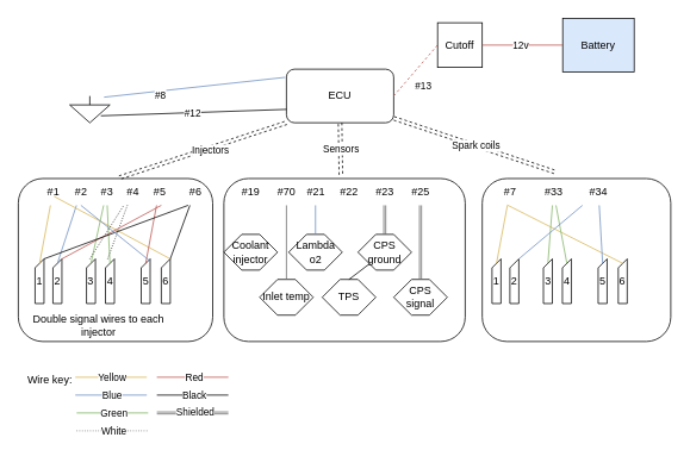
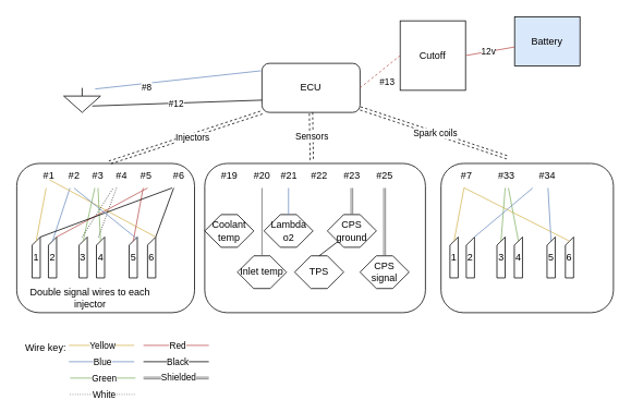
  <mxCell id="0" />
  <mxCell id="1" parent="0" />
  <mxCell id="2" value="" style="rounded=1;whiteSpace=wrap;html=1;" vertex="1" parent="1"><mxGeometry x="250" y="199.47" width="270" height="182.53" as="geometry" /></mxCell>
  <mxCell id="3" value="" style="rounded=1;whiteSpace=wrap;html=1;" vertex="1" parent="1"><mxGeometry x="20" y="199.47" width="217.5" height="182.53" as="geometry" /></mxCell>
  <mxCell id="4" value="ECU" style="rounded=1;whiteSpace=wrap;html=1;" vertex="1" parent="1"><mxGeometry x="320" y="77" width="120" height="60" as="geometry" /></mxCell>
  <mxCell id="5" value="Battery" style="rounded=0;whiteSpace=wrap;html=1;fillColor=#dae8fc;" vertex="1" parent="1"><mxGeometry x="629.08" y="20" width="80" height="60" as="geometry" /></mxCell>
- <mxCell id="6" value="Cutoff" style="whiteSpace=wrap;html=1;aspect=fixed;" vertex="1" parent="1"><mxGeometry x="489.08" y="25" width="50" height="50" as="geometry" /></mxCell>
+ <mxCell id="6" value="Cutoff" style="whiteSpace=wrap;html=1;aspect=fixed;" vertex="1" parent="1"><mxGeometry x="489.08" y="25" width="80" height="85" as="geometry" /></mxCell>
  <mxCell id="7" value="" style="endArrow=none;html=1;rounded=0;entryX=0;entryY=0.5;entryDx=0;entryDy=0;exitX=1;exitY=0.5;exitDx=0;exitDy=0;fillColor=#f8cecc;strokeColor=#b85450;dashed=1;" edge="1" parent="1" source="4" target="6"><mxGeometry width="50" height="50" relative="1" as="geometry"><mxPoint x="620" y="372" as="sourcePoint" /><mxPoint x="670" y="322" as="targetPoint" /></mxGeometry></mxCell>
  <mxCell id="8" value="#13" style="edgeLabel;html=1;align=center;verticalAlign=middle;resizable=0;points=[];" vertex="1" connectable="0" parent="7"><mxGeometry x="-0.584" y="2" relative="1" as="geometry"><mxPoint x="24" y="2" as="offset" /></mxGeometry></mxCell>
  <mxCell id="9" value="" style="endArrow=none;html=1;rounded=0;exitX=1;exitY=0.5;exitDx=0;exitDy=0;fillColor=#f8cecc;strokeColor=#b85450;" edge="1" parent="1" source="6" target="5"><mxGeometry width="50" height="50" relative="1" as="geometry"><mxPoint x="629.08" y="340" as="sourcePoint" /><mxPoint x="679.08" y="290" as="targetPoint" /></mxGeometry></mxCell>
  <mxCell id="10" value="12v" style="edgeLabel;html=1;align=center;verticalAlign=middle;resizable=0;points=[];" vertex="1" connectable="0" parent="9"><mxGeometry x="-0.067" relative="1" as="geometry"><mxPoint as="offset" /></mxGeometry></mxCell>
  <mxCell id="11" value="" style="pointerEvents=1;verticalLabelPosition=bottom;shadow=0;dashed=0;align=center;html=1;verticalAlign=top;shape=mxgraph.electrical.signal_sources.signal_ground;" vertex="1" parent="1"><mxGeometry x="77.5" y="107" width="45" height="30" as="geometry" /></mxCell>
  <mxCell id="12" value="" style="endArrow=none;html=1;rounded=0;entryX=0.854;entryY=0.045;entryDx=0;entryDy=0;entryPerimeter=0;exitX=-0.011;exitY=0.152;exitDx=0;exitDy=0;fillColor=#dae8fc;strokeColor=#6c8ebf;exitPerimeter=0;" edge="1" parent="1" source="4" target="11"><mxGeometry width="50" height="50" relative="1" as="geometry"><mxPoint x="620" y="222" as="sourcePoint" /><mxPoint x="670" y="172" as="targetPoint" /></mxGeometry></mxCell>
  <mxCell id="13" value="#8" style="edgeLabel;html=1;align=center;verticalAlign=middle;resizable=0;points=[];" vertex="1" connectable="0" parent="12"><mxGeometry x="0.441" y="1" relative="1" as="geometry"><mxPoint x="6" y="2" as="offset" /></mxGeometry></mxCell>
  <mxCell id="14" value="" style="shape=link;html=1;rounded=0;exitX=0;exitY=1;exitDx=0;exitDy=0;entryX=0.143;entryY=-0.036;entryDx=0;entryDy=0;entryPerimeter=0;shadow=0;dashed=1;" edge="1" parent="1" source="4" target="32"><mxGeometry width="100" relative="1" as="geometry"><mxPoint x="440" y="142" as="sourcePoint" /><mxPoint x="280" y="212" as="targetPoint" /></mxGeometry></mxCell>
  <mxCell id="15" value="Injectors" style="edgeLabel;html=1;align=center;verticalAlign=middle;resizable=0;points=[];" vertex="1" connectable="0" parent="14"><mxGeometry x="-0.08" relative="1" as="geometry"><mxPoint y="2" as="offset" /></mxGeometry></mxCell>
  <mxCell id="16" value="" style="endArrow=none;html=1;rounded=0;entryX=0.775;entryY=0.74;entryDx=0;entryDy=0;entryPerimeter=0;exitX=0;exitY=0.75;exitDx=0;exitDy=0;" edge="1" parent="1" source="4" target="11"><mxGeometry width="50" height="50" relative="1" as="geometry"><mxPoint x="470" y="172" as="sourcePoint" /><mxPoint x="520" y="122" as="targetPoint" /></mxGeometry></mxCell>
  <mxCell id="17" value="#12" style="edgeLabel;html=1;align=center;verticalAlign=middle;resizable=0;points=[];" vertex="1" connectable="0" parent="16"><mxGeometry x="0.017" relative="1" as="geometry"><mxPoint as="offset" /></mxGeometry></mxCell>
  <mxCell id="18" value="1" style="shape=card;whiteSpace=wrap;html=1;" vertex="1" parent="1"><mxGeometry x="38.75" y="289.47" width="10" height="50" as="geometry" /></mxCell>
  <mxCell id="19" value="2" style="shape=card;whiteSpace=wrap;html=1;" vertex="1" parent="1"><mxGeometry x="58.75" y="289.47" width="10" height="50" as="geometry" /></mxCell>
  <mxCell id="20" value="3" style="shape=card;whiteSpace=wrap;html=1;" vertex="1" parent="1"><mxGeometry x="96.25" y="289.47" width="10" height="50" as="geometry" /></mxCell>
  <mxCell id="21" value="4" style="shape=card;whiteSpace=wrap;html=1;" vertex="1" parent="1"><mxGeometry x="117.5" y="289.47" width="10" height="50" as="geometry" /></mxCell>
  <mxCell id="22" value="5" style="shape=card;whiteSpace=wrap;html=1;" vertex="1" parent="1"><mxGeometry x="157.5" y="289.47" width="10" height="50" as="geometry" /></mxCell>
  <mxCell id="23" value="6" style="shape=card;whiteSpace=wrap;html=1;" vertex="1" parent="1"><mxGeometry x="180" y="289.47" width="10" height="50" as="geometry" /></mxCell>
  <mxCell id="24" value="" style="endArrow=none;html=1;rounded=0;entryX=0;entryY=0;entryDx=5;entryDy=5;entryPerimeter=0;fillColor=#fff2cc;strokeColor=#d6b656;" edge="1" parent="1" source="25" target="18"><mxGeometry width="50" height="50" relative="1" as="geometry"><mxPoint x="100" y="219.47" as="sourcePoint" /><mxPoint x="360" y="129.47" as="targetPoint" /></mxGeometry></mxCell>
  <mxCell id="25" value="#1" style="text;html=1;align=center;verticalAlign=middle;resizable=0;points=[];autosize=1;strokeColor=none;fillColor=none;" vertex="1" parent="1"><mxGeometry x="38.75" y="199.47" width="40" height="30" as="geometry" /></mxCell>
  <mxCell id="26" value="" style="endArrow=none;html=1;rounded=0;fillColor=#dae8fc;strokeColor=#6c8ebf;entryX=0;entryY=0;entryDx=5;entryDy=5;entryPerimeter=0;" edge="1" parent="1" source="27" target="19"><mxGeometry width="50" height="50" relative="1" as="geometry"><mxPoint x="122.5" y="219.47" as="sourcePoint" /><mxPoint x="117.5" y="264.47" as="targetPoint" /></mxGeometry></mxCell>
  <mxCell id="27" value="#2" style="text;html=1;align=center;verticalAlign=middle;resizable=0;points=[];autosize=1;strokeColor=none;fillColor=none;" vertex="1" parent="1"><mxGeometry x="70" y="199.47" width="40" height="30" as="geometry" /></mxCell>
  <mxCell id="28" value="#3" style="text;html=1;align=center;verticalAlign=middle;resizable=0;points=[];autosize=1;strokeColor=none;fillColor=none;" vertex="1" parent="1"><mxGeometry x="98.75" y="199.47" width="40" height="30" as="geometry" /></mxCell>
  <mxCell id="29" value="" style="endArrow=none;html=1;rounded=0;entryX=0;entryY=0;entryDx=5;entryDy=5;entryPerimeter=0;fillColor=#d5e8d4;strokeColor=#82b366;" edge="1" parent="1" source="28" target="20"><mxGeometry width="50" height="50" relative="1" as="geometry"><mxPoint x="310" y="159.47" as="sourcePoint" /><mxPoint x="360" y="109.47" as="targetPoint" /></mxGeometry></mxCell>
  <mxCell id="30" value="" style="endArrow=none;html=1;rounded=0;exitX=1;exitY=0;exitDx=0;exitDy=0;exitPerimeter=0;fillColor=#fff2cc;strokeColor=#d6b656;" edge="1" parent="1" source="23"><mxGeometry width="50" height="50" relative="1" as="geometry"><mxPoint x="310" y="159.47" as="sourcePoint" /><mxPoint x="60" y="219.47" as="targetPoint" /></mxGeometry></mxCell>
  <mxCell id="31" value="" style="endArrow=none;html=1;rounded=0;entryX=0;entryY=0;entryDx=5;entryDy=5;entryPerimeter=0;fillColor=#d5e8d4;strokeColor=#82b366;" edge="1" parent="1" source="28" target="21"><mxGeometry width="50" height="50" relative="1" as="geometry"><mxPoint x="310" y="159.47" as="sourcePoint" /><mxPoint x="360" y="109.47" as="targetPoint" /></mxGeometry></mxCell>
  <mxCell id="32" value="#4" style="text;html=1;align=center;verticalAlign=middle;resizable=0;points=[];autosize=1;strokeColor=none;fillColor=none;" vertex="1" parent="1"><mxGeometry x="127.5" y="199.47" width="40" height="30" as="geometry" /></mxCell>
  <mxCell id="33" value="" style="endArrow=none;html=1;rounded=0;dashed=1;dashPattern=1 2;" edge="1" parent="1" target="32"><mxGeometry width="50" height="50" relative="1" as="geometry"><mxPoint x="100" y="289.47" as="sourcePoint" /><mxPoint x="360" y="109.47" as="targetPoint" /></mxGeometry></mxCell>
  <mxCell id="34" value="" style="endArrow=none;html=1;rounded=0;dashed=1;dashPattern=1 2;" edge="1" parent="1" target="32"><mxGeometry width="50" height="50" relative="1" as="geometry"><mxPoint x="120" y="289.47" as="sourcePoint" /><mxPoint x="360" y="109.47" as="targetPoint" /></mxGeometry></mxCell>
  <mxCell id="35" value="#5" style="text;html=1;align=center;verticalAlign=middle;resizable=0;points=[];autosize=1;strokeColor=none;fillColor=none;" vertex="1" parent="1"><mxGeometry x="157.5" y="199.47" width="40" height="30" as="geometry" /></mxCell>
  <mxCell id="36" value="" style="endArrow=none;html=1;rounded=0;fillColor=#f8cecc;strokeColor=#b85450;exitX=1;exitY=0;exitDx=0;exitDy=0;exitPerimeter=0;" edge="1" parent="1" source="19"><mxGeometry width="50" height="50" relative="1" as="geometry"><mxPoint x="80" y="289.47" as="sourcePoint" /><mxPoint x="180" y="229.47" as="targetPoint" /></mxGeometry></mxCell>
  <mxCell id="37" value="" style="endArrow=none;html=1;rounded=0;fillColor=#f8cecc;strokeColor=#b85450;exitX=0;exitY=0;exitDx=5;exitDy=5;exitPerimeter=0;" edge="1" parent="1" source="22" target="35"><mxGeometry width="50" height="50" relative="1" as="geometry"><mxPoint x="140" y="289.47" as="sourcePoint" /><mxPoint x="360" y="109.47" as="targetPoint" /></mxGeometry></mxCell>
  <mxCell id="38" value="#6" style="text;html=1;align=center;verticalAlign=middle;resizable=0;points=[];autosize=1;strokeColor=none;fillColor=none;" vertex="1" parent="1"><mxGeometry x="197.5" y="199.47" width="40" height="30" as="geometry" /></mxCell>
  <mxCell id="39" value="" style="endArrow=none;html=1;rounded=0;exitX=1;exitY=0;exitDx=0;exitDy=0;exitPerimeter=0;" edge="1" parent="1" source="18"><mxGeometry width="50" height="50" relative="1" as="geometry"><mxPoint x="60" y="289.47" as="sourcePoint" /><mxPoint x="210" y="229.47" as="targetPoint" /></mxGeometry></mxCell>
  <mxCell id="40" value="" style="endArrow=none;html=1;rounded=0;exitX=1;exitY=0;exitDx=0;exitDy=0;exitPerimeter=0;" edge="1" parent="1" source="23" target="38"><mxGeometry width="50" height="50" relative="1" as="geometry"><mxPoint x="180" y="289.47" as="sourcePoint" /><mxPoint x="360" y="109.47" as="targetPoint" /></mxGeometry></mxCell>
  <mxCell id="41" value="Double signal wires to each injector" style="text;html=1;align=center;verticalAlign=middle;whiteSpace=wrap;rounded=0;" vertex="1" parent="1"><mxGeometry x="20" y="349.47" width="180" height="30" as="geometry" /></mxCell>
  <mxCell id="42" value="" style="shape=link;html=1;rounded=0;exitX=0.5;exitY=1;exitDx=0;exitDy=0;dashed=1;entryX=0.273;entryY=-0.139;entryDx=0;entryDy=0;entryPerimeter=0;" edge="1" parent="1" source="4" target="53"><mxGeometry width="100" relative="1" as="geometry"><mxPoint x="360" y="192" as="sourcePoint" /><mxPoint x="360" y="192" as="targetPoint" /></mxGeometry></mxCell>
  <mxCell id="43" value="Sensors" style="edgeLabel;html=1;align=center;verticalAlign=middle;resizable=0;points=[];" vertex="1" connectable="0" parent="42"><mxGeometry x="0.013" relative="1" as="geometry"><mxPoint as="offset" /></mxGeometry></mxCell>
  <mxCell id="44" value="#19" style="text;html=1;align=center;verticalAlign=middle;resizable=0;points=[];autosize=1;strokeColor=none;fillColor=none;" vertex="1" parent="1"><mxGeometry x="260" y="199.47" width="40" height="30" as="geometry" /></mxCell>
- <mxCell id="45" value="Coolant injector" style="shape=hexagon;perimeter=hexagonPerimeter2;whiteSpace=wrap;html=1;fixedSize=1;" vertex="1" parent="1"><mxGeometry x="250" y="262" width="60" height="40" as="geometry" /></mxCell>
- <mxCell id="46" value="#70" style="text;html=1;align=center;verticalAlign=middle;resizable=0;points=[];autosize=1;strokeColor=none;fillColor=none;" vertex="1" parent="1"><mxGeometry x="300" y="199.47" width="40" height="30" as="geometry" /></mxCell>
+ <mxCell id="45" value="Coolant temp" style="shape=hexagon;perimeter=hexagonPerimeter2;whiteSpace=wrap;html=1;fixedSize=1;" vertex="1" parent="1"><mxGeometry x="250" y="262" width="60" height="40" as="geometry" /></mxCell>
+ <mxCell id="46" value="#20" style="text;html=1;align=center;verticalAlign=middle;resizable=0;points=[];autosize=1;strokeColor=none;fillColor=none;" vertex="1" parent="1"><mxGeometry x="300" y="199.47" width="40" height="30" as="geometry" /></mxCell>
  <mxCell id="47" value="Inlet temp" style="shape=hexagon;perimeter=hexagonPerimeter2;whiteSpace=wrap;html=1;fixedSize=1;" vertex="1" parent="1"><mxGeometry x="290" y="312.47" width="60" height="40" as="geometry" /></mxCell>
  <mxCell id="48" value="" style="endArrow=none;html=1;rounded=0;exitX=0.5;exitY=0;exitDx=0;exitDy=0;fillColor=#f5f5f5;strokeColor=#666666;" edge="1" parent="1" source="47"><mxGeometry width="50" height="50" relative="1" as="geometry"><mxPoint x="370" y="222.47" as="sourcePoint" /><mxPoint x="320" y="229.47" as="targetPoint" /></mxGeometry></mxCell>
  <mxCell id="49" value="" style="endArrow=none;html=1;rounded=0;entryX=0;entryY=0;entryDx=5;entryDy=5;entryPerimeter=0;fillColor=#dae8fc;strokeColor=#6c8ebf;" edge="1" parent="1"><mxGeometry width="50" height="50" relative="1" as="geometry"><mxPoint x="167.5" y="292" as="sourcePoint" /><mxPoint x="90" y="229.47" as="targetPoint" /></mxGeometry></mxCell>
  <mxCell id="50" value="#21" style="text;html=1;align=center;verticalAlign=middle;resizable=0;points=[];autosize=1;strokeColor=none;fillColor=none;" vertex="1" parent="1"><mxGeometry x="332.5" y="199.47" width="40" height="30" as="geometry" /></mxCell>
  <mxCell id="51" value="Lambda o2" style="shape=hexagon;perimeter=hexagonPerimeter2;whiteSpace=wrap;html=1;fixedSize=1;" vertex="1" parent="1"><mxGeometry x="322.5" y="262" width="60" height="40" as="geometry" /></mxCell>
  <mxCell id="52" value="" style="endArrow=none;html=1;rounded=0;exitX=0.5;exitY=0;exitDx=0;exitDy=0;fillColor=#dae8fc;strokeColor=#6c8ebf;" edge="1" parent="1" source="51"><mxGeometry width="50" height="50" relative="1" as="geometry"><mxPoint x="402.5" y="222.47" as="sourcePoint" /><mxPoint x="352.5" y="229.47" as="targetPoint" /></mxGeometry></mxCell>
  <mxCell id="53" value="#22" style="text;html=1;align=center;verticalAlign=middle;resizable=0;points=[];autosize=1;strokeColor=none;fillColor=none;" vertex="1" parent="1"><mxGeometry x="370" y="199.47" width="40" height="30" as="geometry" /></mxCell>
  <mxCell id="54" value="TPS" style="shape=hexagon;perimeter=hexagonPerimeter2;whiteSpace=wrap;html=1;fixedSize=1;" vertex="1" parent="1"><mxGeometry x="360" y="312.47" width="60" height="40" as="geometry" /></mxCell>
  <mxCell id="55" value="" style="endArrow=none;html=1;rounded=0;exitX=0.5;exitY=0;exitDx=0;exitDy=0;" edge="1" parent="1" source="54" target="57"><mxGeometry width="50" height="50" relative="1" as="geometry"><mxPoint x="330" y="222" as="sourcePoint" /><mxPoint x="380" y="172" as="targetPoint" /></mxGeometry></mxCell>
  <mxCell id="56" value="#23" style="text;html=1;align=center;verticalAlign=middle;resizable=0;points=[];autosize=1;strokeColor=none;fillColor=none;" vertex="1" parent="1"><mxGeometry x="410" y="199.47" width="40" height="30" as="geometry" /></mxCell>
  <mxCell id="57" value="CPS ground" style="shape=hexagon;perimeter=hexagonPerimeter2;whiteSpace=wrap;html=1;fixedSize=1;" vertex="1" parent="1"><mxGeometry x="400" y="262" width="60" height="40" as="geometry" /></mxCell>
  <mxCell id="58" value="" style="shape=link;html=1;rounded=0;width=-2.143;fillColor=#f5f5f5;strokeColor=#666666;" edge="1" parent="1" target="56"><mxGeometry width="100" relative="1" as="geometry"><mxPoint x="430" y="262" as="sourcePoint" /><mxPoint x="490" y="242" as="targetPoint" /></mxGeometry></mxCell>
  <mxCell id="59" value="#25" style="text;html=1;align=center;verticalAlign=middle;resizable=0;points=[];autosize=1;strokeColor=none;fillColor=none;" vertex="1" parent="1"><mxGeometry x="450" y="199.47" width="40" height="30" as="geometry" /></mxCell>
  <mxCell id="60" value="CPS signal" style="shape=hexagon;perimeter=hexagonPerimeter2;whiteSpace=wrap;html=1;fixedSize=1;" vertex="1" parent="1"><mxGeometry x="440" y="312.47" width="60" height="40" as="geometry" /></mxCell>
  <mxCell id="61" value="" style="shape=link;html=1;rounded=0;width=-2.143;fillColor=#f5f5f5;strokeColor=#666666;exitX=0.5;exitY=0;exitDx=0;exitDy=0;" edge="1" parent="1" target="59" source="60"><mxGeometry width="100" relative="1" as="geometry"><mxPoint x="470" y="262" as="sourcePoint" /><mxPoint x="530" y="242" as="targetPoint" /></mxGeometry></mxCell>
  <mxCell id="62" value="" style="endArrow=none;html=1;rounded=0;fillColor=#fff2cc;strokeColor=#d6b656;" edge="1" parent="1"><mxGeometry width="50" height="50" relative="1" as="geometry"><mxPoint x="83.75" y="422" as="sourcePoint" /><mxPoint x="163.75" y="422" as="targetPoint" /></mxGeometry></mxCell>
  <mxCell id="63" value="Yellow" style="edgeLabel;html=1;align=center;verticalAlign=middle;resizable=0;points=[];" vertex="1" connectable="0" parent="62"><mxGeometry x="0.036" relative="1" as="geometry"><mxPoint as="offset" /></mxGeometry></mxCell>
  <mxCell id="64" value="" style="endArrow=none;html=1;rounded=0;fillColor=#dae8fc;strokeColor=#6c8ebf;" edge="1" parent="1"><mxGeometry width="50" height="50" relative="1" as="geometry"><mxPoint x="83.75" y="442" as="sourcePoint" /><mxPoint x="163.75" y="442" as="targetPoint" /></mxGeometry></mxCell>
  <mxCell id="65" value="Blue" style="edgeLabel;html=1;align=center;verticalAlign=middle;resizable=0;points=[];" vertex="1" connectable="0" parent="64"><mxGeometry x="0.036" relative="1" as="geometry"><mxPoint as="offset" /></mxGeometry></mxCell>
  <mxCell id="66" value="" style="endArrow=none;html=1;rounded=0;fillColor=#d5e8d4;strokeColor=#82b366;" edge="1" parent="1"><mxGeometry width="50" height="50" relative="1" as="geometry"><mxPoint x="85.25" y="462" as="sourcePoint" /><mxPoint x="165.25" y="462" as="targetPoint" /></mxGeometry></mxCell>
  <mxCell id="67" value="Green" style="edgeLabel;html=1;align=center;verticalAlign=middle;resizable=0;points=[];" vertex="1" connectable="0" parent="66"><mxGeometry x="0.036" relative="1" as="geometry"><mxPoint as="offset" /></mxGeometry></mxCell>
  <mxCell id="68" value="" style="endArrow=none;html=1;rounded=0;fillColor=#f5f5f5;strokeColor=#666666;dashed=1;dashPattern=1 2;" edge="1" parent="1"><mxGeometry width="50" height="50" relative="1" as="geometry"><mxPoint x="85.25" y="482" as="sourcePoint" /><mxPoint x="165.25" y="482" as="targetPoint" /></mxGeometry></mxCell>
  <mxCell id="69" value="White" style="edgeLabel;html=1;align=center;verticalAlign=middle;resizable=0;points=[];" vertex="1" connectable="0" parent="68"><mxGeometry x="0.036" relative="1" as="geometry"><mxPoint as="offset" /></mxGeometry></mxCell>
  <mxCell id="70" value="" style="endArrow=none;html=1;rounded=0;fillColor=#f8cecc;strokeColor=#b85450;" edge="1" parent="1"><mxGeometry width="50" height="50" relative="1" as="geometry"><mxPoint x="175" y="422" as="sourcePoint" /><mxPoint x="255" y="422" as="targetPoint" /></mxGeometry></mxCell>
  <mxCell id="71" value="Red" style="edgeLabel;html=1;align=center;verticalAlign=middle;resizable=0;points=[];" vertex="1" connectable="0" parent="70"><mxGeometry x="0.036" relative="1" as="geometry"><mxPoint as="offset" /></mxGeometry></mxCell>
  <mxCell id="72" value="" style="endArrow=none;html=1;rounded=0;" edge="1" parent="1"><mxGeometry width="50" height="50" relative="1" as="geometry"><mxPoint x="175" y="442" as="sourcePoint" /><mxPoint x="255" y="442" as="targetPoint" /></mxGeometry></mxCell>
  <mxCell id="73" value="Black" style="edgeLabel;html=1;align=center;verticalAlign=middle;resizable=0;points=[];" vertex="1" connectable="0" parent="72"><mxGeometry x="0.036" relative="1" as="geometry"><mxPoint as="offset" /></mxGeometry></mxCell>
  <mxCell id="74" value="" style="shape=link;html=1;rounded=0;width=-2.143;fillColor=#f5f5f5;strokeColor=#666666;" edge="1" parent="1"><mxGeometry width="100" relative="1" as="geometry"><mxPoint x="255" y="462" as="sourcePoint" /><mxPoint x="175" y="462" as="targetPoint" /></mxGeometry></mxCell>
  <mxCell id="75" value="Shielded" style="edgeLabel;html=1;align=center;verticalAlign=middle;resizable=0;points=[];" vertex="1" connectable="0" parent="74"><mxGeometry x="0.036" y="-2" relative="1" as="geometry"><mxPoint x="3" as="offset" /></mxGeometry></mxCell>
  <mxCell id="76" value="Wire key:" style="text;html=1;align=center;verticalAlign=middle;resizable=0;points=[];autosize=1;strokeColor=none;fillColor=none;" vertex="1" parent="1"><mxGeometry x="20" y="410" width="70" height="30" as="geometry" /></mxCell>
  <mxCell id="77" value="" style="shape=link;html=1;rounded=0;exitX=0.5;exitY=1;exitDx=0;exitDy=0;dashed=1;" edge="1" parent="1"><mxGeometry width="100" relative="1" as="geometry"><mxPoint x="440" y="132" as="sourcePoint" /><mxPoint x="620" y="192" as="targetPoint" /></mxGeometry></mxCell>
  <mxCell id="78" value="Spark coils" style="edgeLabel;html=1;align=center;verticalAlign=middle;resizable=0;points=[];" vertex="1" connectable="0" parent="77"><mxGeometry x="0.013" relative="1" as="geometry"><mxPoint as="offset" /></mxGeometry></mxCell>
  <mxCell id="79" value="" style="rounded=1;whiteSpace=wrap;html=1;" vertex="1" parent="1"><mxGeometry x="539.08" y="199.47" width="210.92" height="182.53" as="geometry" /></mxCell>
  <mxCell id="80" value="1" style="shape=card;whiteSpace=wrap;html=1;" vertex="1" parent="1"><mxGeometry x="550" y="289.47" width="10" height="50" as="geometry" /></mxCell>
  <mxCell id="81" value="" style="endArrow=none;html=1;rounded=0;entryX=0;entryY=0;entryDx=5;entryDy=5;entryPerimeter=0;fillColor=#fff2cc;strokeColor=#d6b656;" edge="1" parent="1" source="82" target="80"><mxGeometry width="50" height="50" relative="1" as="geometry"><mxPoint x="611.25" y="219.47" as="sourcePoint" /><mxPoint x="871.25" y="129.47" as="targetPoint" /></mxGeometry></mxCell>
  <mxCell id="82" value="#7" style="text;html=1;align=center;verticalAlign=middle;resizable=0;points=[];autosize=1;strokeColor=none;fillColor=none;" vertex="1" parent="1"><mxGeometry x="550" y="199.47" width="40" height="30" as="geometry" /></mxCell>
  <mxCell id="83" value="2" style="shape=card;whiteSpace=wrap;html=1;" vertex="1" parent="1"><mxGeometry x="570" y="289.47" width="10" height="50" as="geometry" /></mxCell>
  <mxCell id="84" value="3" style="shape=card;whiteSpace=wrap;html=1;" vertex="1" parent="1"><mxGeometry x="607.5" y="289.47" width="10" height="50" as="geometry" /></mxCell>
  <mxCell id="85" value="4" style="shape=card;whiteSpace=wrap;html=1;" vertex="1" parent="1"><mxGeometry x="628.75" y="289.47" width="10" height="50" as="geometry" /></mxCell>
  <mxCell id="86" value="5" style="shape=card;whiteSpace=wrap;html=1;" vertex="1" parent="1"><mxGeometry x="668.75" y="289.47" width="10" height="50" as="geometry" /></mxCell>
  <mxCell id="87" value="6" style="shape=card;whiteSpace=wrap;html=1;" vertex="1" parent="1"><mxGeometry x="691.25" y="289.47" width="10" height="50" as="geometry" /></mxCell>
  <mxCell id="88" value="" style="endArrow=none;html=1;rounded=0;entryX=0;entryY=0;entryDx=5;entryDy=5;entryPerimeter=0;fillColor=#fff2cc;strokeColor=#d6b656;exitX=0.427;exitY=0.989;exitDx=0;exitDy=0;exitPerimeter=0;" edge="1" parent="1" source="82" target="87"><mxGeometry width="50" height="50" relative="1" as="geometry"><mxPoint x="577" y="239" as="sourcePoint" /><mxPoint x="565" y="304" as="targetPoint" /></mxGeometry></mxCell>
  <mxCell id="89" value="#33" style="text;html=1;align=center;verticalAlign=middle;resizable=0;points=[];autosize=1;strokeColor=none;fillColor=none;" vertex="1" parent="1"><mxGeometry x="598.75" y="199.47" width="40" height="30" as="geometry" /></mxCell>
  <mxCell id="90" value="" style="endArrow=none;html=1;rounded=0;exitX=0;exitY=0;exitDx=5;exitDy=5;exitPerimeter=0;fillColor=#d5e8d4;strokeColor=#82b366;" edge="1" parent="1" source="84" target="89"><mxGeometry width="50" height="50" relative="1" as="geometry"><mxPoint x="370" y="262" as="sourcePoint" /><mxPoint x="420" y="212" as="targetPoint" /></mxGeometry></mxCell>
  <mxCell id="91" value="" style="endArrow=none;html=1;rounded=0;exitX=0;exitY=0;exitDx=5;exitDy=5;exitPerimeter=0;fillColor=#d5e8d4;strokeColor=#82b366;" edge="1" parent="1" source="85" target="89"><mxGeometry width="50" height="50" relative="1" as="geometry"><mxPoint x="623" y="304" as="sourcePoint" /><mxPoint x="610" y="239" as="targetPoint" /></mxGeometry></mxCell>
  <mxCell id="92" value="#34" style="text;html=1;align=center;verticalAlign=middle;resizable=0;points=[];autosize=1;strokeColor=none;fillColor=none;" vertex="1" parent="1"><mxGeometry x="649.08" y="199.47" width="40" height="30" as="geometry" /></mxCell>
  <mxCell id="93" value="" style="endArrow=none;html=1;rounded=0;exitX=1;exitY=0;exitDx=0;exitDy=0;exitPerimeter=0;fillColor=#dae8fc;strokeColor=#6c8ebf;" edge="1" parent="1" source="83" target="92"><mxGeometry width="50" height="50" relative="1" as="geometry"><mxPoint x="370" y="262" as="sourcePoint" /><mxPoint x="420" y="212" as="targetPoint" /></mxGeometry></mxCell>
  <mxCell id="94" value="" style="endArrow=none;html=1;rounded=0;exitX=0;exitY=0;exitDx=5;exitDy=5;exitPerimeter=0;fillColor=#dae8fc;strokeColor=#6c8ebf;" edge="1" parent="1" source="86" target="92"><mxGeometry width="50" height="50" relative="1" as="geometry"><mxPoint x="590" y="299" as="sourcePoint" /><mxPoint x="628" y="239" as="targetPoint" /></mxGeometry></mxCell>
